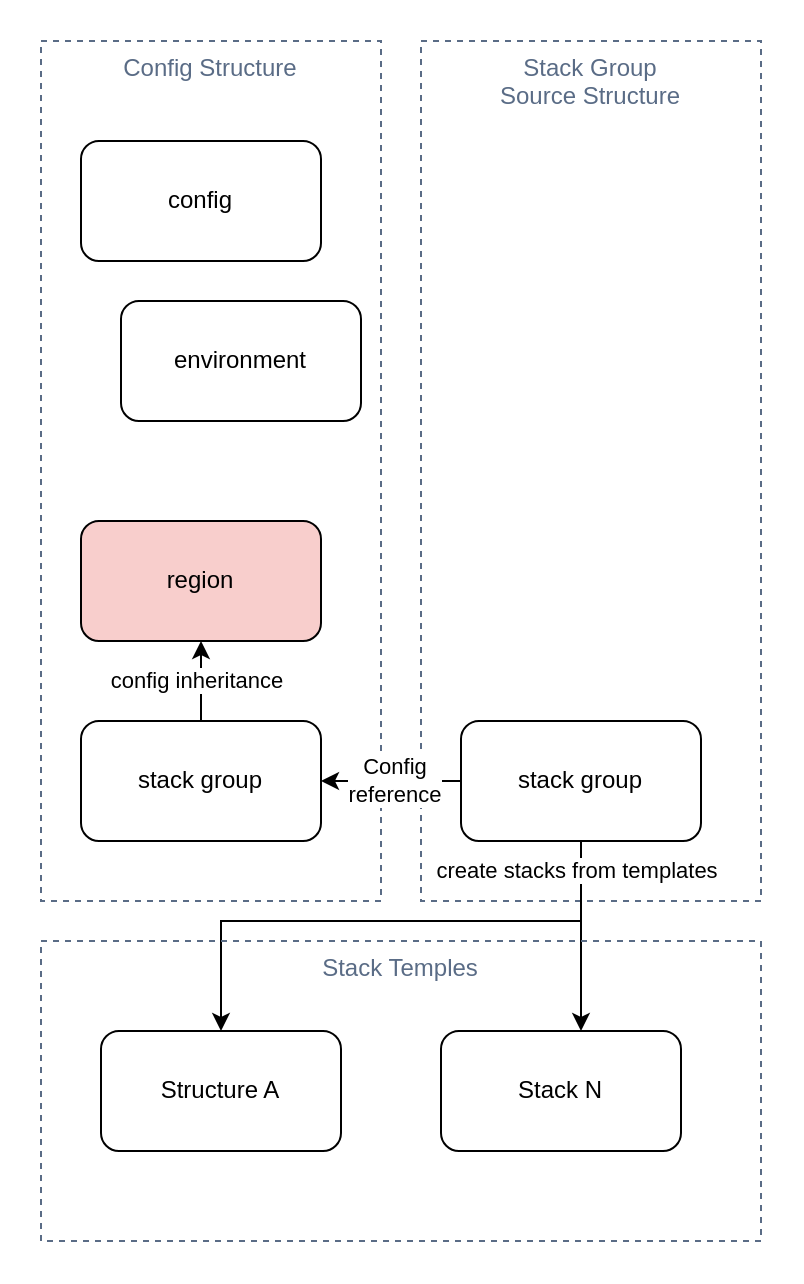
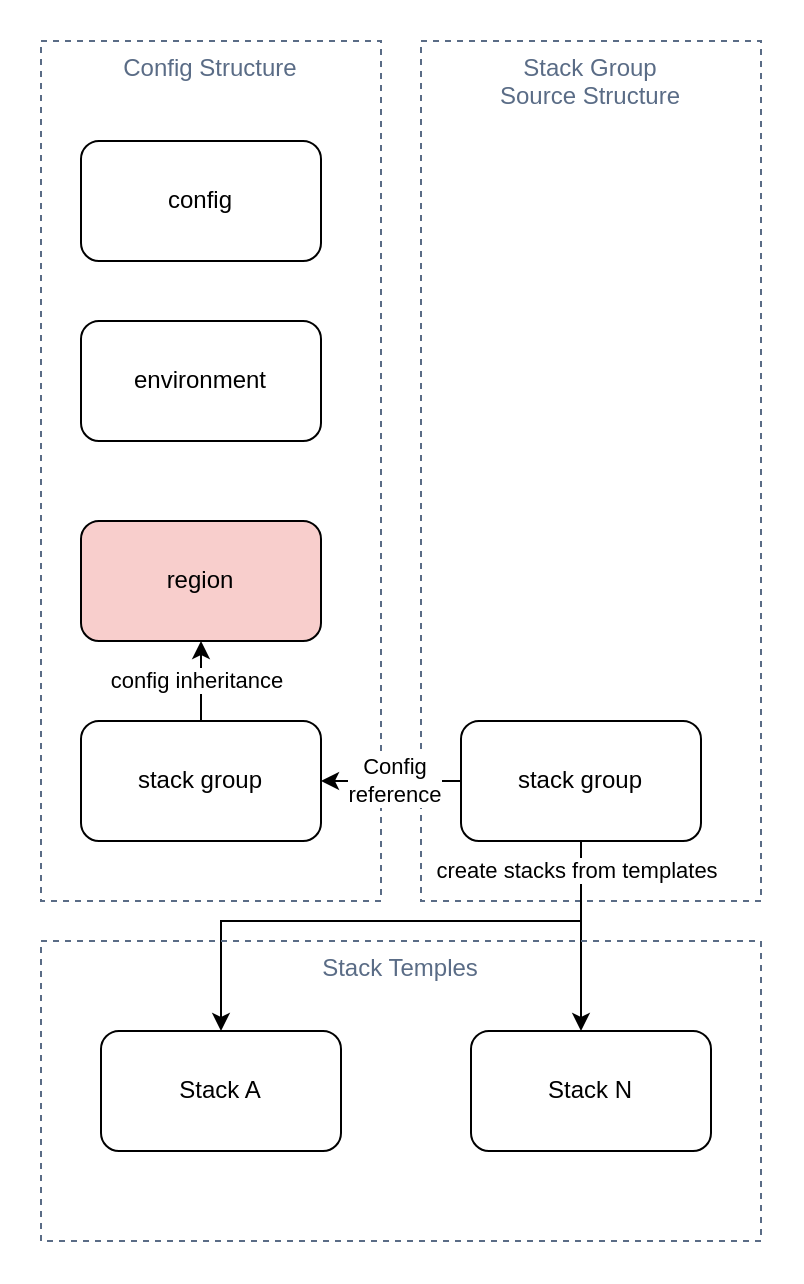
  <mxCell id="0" />
  <mxCell id="1" parent="0" />
  <mxCell id="2" value="Config Structure" style="fillColor=none;strokeColor=#5A6C86;dashed=1;verticalAlign=top;fontStyle=0;fontColor=#5A6C86;" vertex="1" parent="1"><mxGeometry x="20" y="20" width="170" height="430" as="geometry" /></mxCell>
  <mxCell id="3" value="Stack Group&#10;Source Structure" style="fillColor=none;strokeColor=#5A6C86;dashed=1;verticalAlign=top;fontStyle=0;fontColor=#5A6C86;" vertex="1" parent="1"><mxGeometry x="210" y="20" width="170" height="430" as="geometry" /></mxCell>
  <mxCell id="4" value="config" style="rounded=1;whiteSpace=wrap;html=1;" vertex="1" parent="1"><mxGeometry x="40" y="70" width="120" height="60" as="geometry" /></mxCell>
- <mxCell id="5" value="environment" style="rounded=1;whiteSpace=wrap;html=1;" vertex="1" parent="1"><mxGeometry x="60" y="150" width="120" height="60" as="geometry" /></mxCell>
+ <mxCell id="5" value="environment" style="rounded=1;whiteSpace=wrap;html=1;" vertex="1" parent="1"><mxGeometry x="40" y="160" width="120" height="60" as="geometry" /></mxCell>
  <mxCell id="6" value="region" style="rounded=1;whiteSpace=wrap;html=1;fillColor=#f8cecc;" vertex="1" parent="1"><mxGeometry x="40" y="260" width="120" height="60" as="geometry" /></mxCell>
  <mxCell id="7" style="edgeStyle=orthogonalEdgeStyle;rounded=0;orthogonalLoop=1;jettySize=auto;html=1;entryX=0.5;entryY=1;entryDx=0;entryDy=0;" edge="1" parent="1" source="9" target="6"><mxGeometry relative="1" as="geometry" /></mxCell>
  <mxCell id="8" value="config inheritance" style="edgeLabel;html=1;align=center;verticalAlign=middle;resizable=0;points=[];" vertex="1" connectable="0" parent="7"><mxGeometry x="0.075" y="3" relative="1" as="geometry"><mxPoint y="1" as="offset" /></mxGeometry></mxCell>
  <mxCell id="9" value="stack group" style="rounded=1;whiteSpace=wrap;html=1;" vertex="1" parent="1"><mxGeometry x="40" y="360" width="120" height="60" as="geometry" /></mxCell>
  <mxCell id="10" style="edgeStyle=orthogonalEdgeStyle;rounded=0;orthogonalLoop=1;jettySize=auto;html=1;" edge="1" parent="1" source="15" target="18"><mxGeometry relative="1" as="geometry"><Array as="points"><mxPoint x="290" y="490" /><mxPoint x="290" y="490" /></Array></mxGeometry></mxCell>
  <mxCell id="11" style="edgeStyle=orthogonalEdgeStyle;rounded=0;orthogonalLoop=1;jettySize=auto;html=1;" edge="1" parent="1" source="15" target="17"><mxGeometry relative="1" as="geometry"><Array as="points"><mxPoint x="290" y="460" /><mxPoint x="110" y="460" /></Array></mxGeometry></mxCell>
  <mxCell id="12" value="create stacks from templates" style="edgeLabel;html=1;align=center;verticalAlign=middle;resizable=0;points=[];" vertex="1" connectable="0" parent="11"><mxGeometry x="-0.898" y="-3" relative="1" as="geometry"><mxPoint as="offset" /></mxGeometry></mxCell>
  <mxCell id="13" style="edgeStyle=orthogonalEdgeStyle;rounded=0;orthogonalLoop=1;jettySize=auto;html=1;" edge="1" parent="1" source="15" target="9"><mxGeometry relative="1" as="geometry" /></mxCell>
  <mxCell id="14" value="Config &lt;br&gt;reference" style="edgeLabel;html=1;align=center;verticalAlign=middle;resizable=0;points=[];" vertex="1" connectable="0" parent="13"><mxGeometry x="-0.029" y="-1" relative="1" as="geometry"><mxPoint as="offset" /></mxGeometry></mxCell>
  <mxCell id="15" value="stack group" style="rounded=1;whiteSpace=wrap;html=1;" vertex="1" parent="1"><mxGeometry x="230" y="360" width="120" height="60" as="geometry" /></mxCell>
  <mxCell id="16" value="Stack Temples" style="fillColor=none;strokeColor=#5A6C86;dashed=1;verticalAlign=top;fontStyle=0;fontColor=#5A6C86;" vertex="1" parent="1"><mxGeometry x="20" y="470" width="360" height="150" as="geometry" /></mxCell>
- <mxCell id="17" value="Structure A" style="rounded=1;whiteSpace=wrap;html=1;" vertex="1" parent="1"><mxGeometry x="50" y="515" width="120" height="60" as="geometry" /></mxCell>
- <mxCell id="18" value="Stack N" style="rounded=1;whiteSpace=wrap;html=1;" vertex="1" parent="1"><mxGeometry x="220" y="515" width="120" height="60" as="geometry" /></mxCell>
+ <mxCell id="17" value="Stack A" style="rounded=1;whiteSpace=wrap;html=1;" vertex="1" parent="1"><mxGeometry x="50" y="515" width="120" height="60" as="geometry" /></mxCell>
+ <mxCell id="18" value="Stack N" style="rounded=1;whiteSpace=wrap;html=1;" vertex="1" parent="1"><mxGeometry x="235" y="515" width="120" height="60" as="geometry" /></mxCell>
